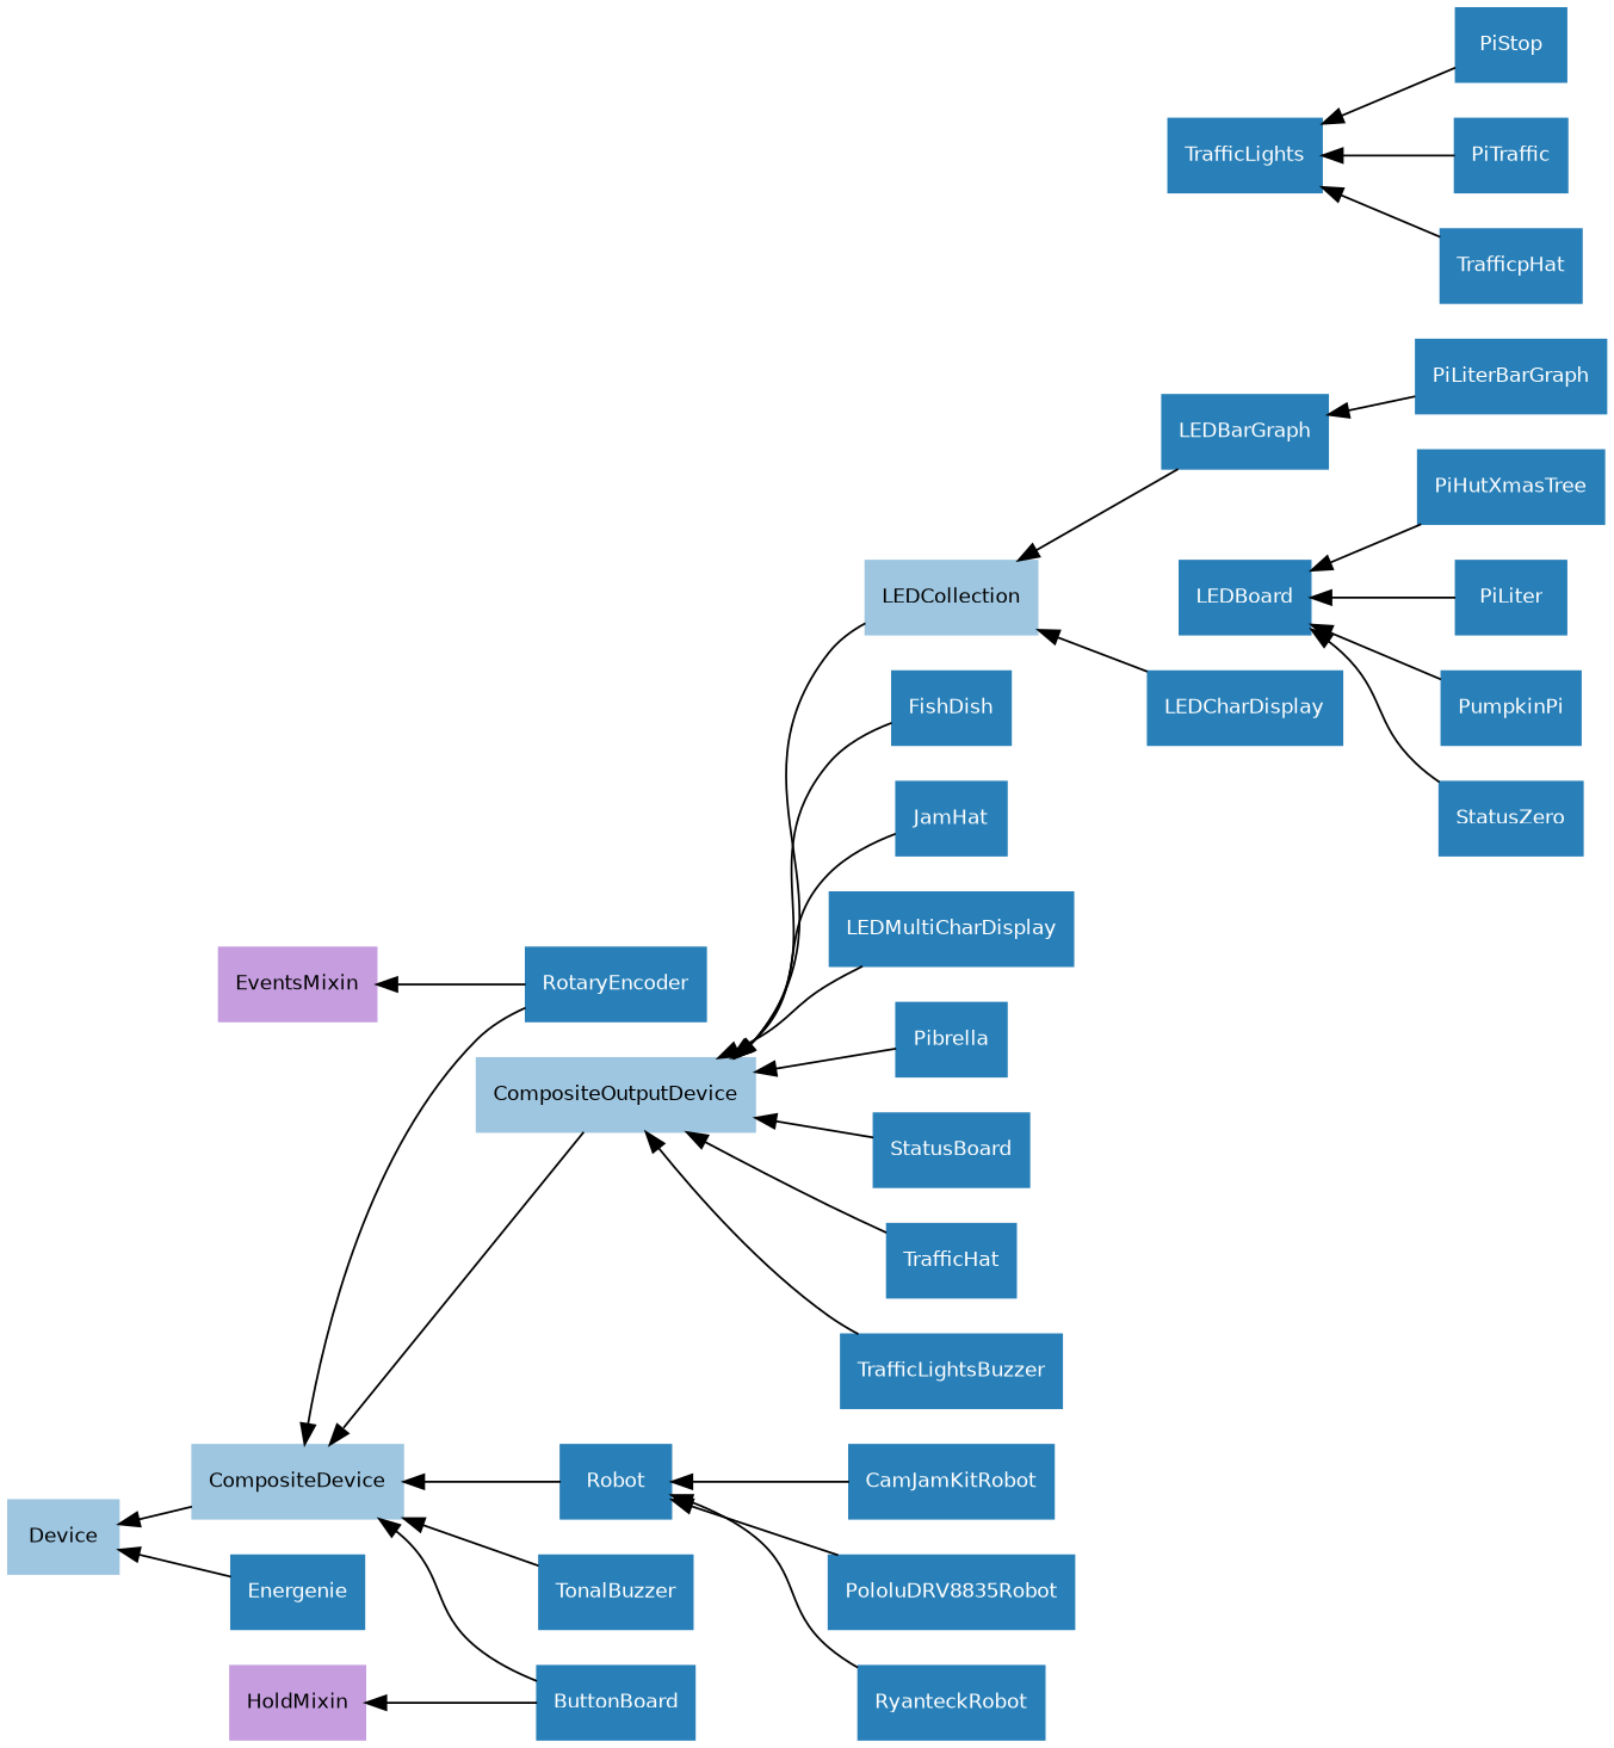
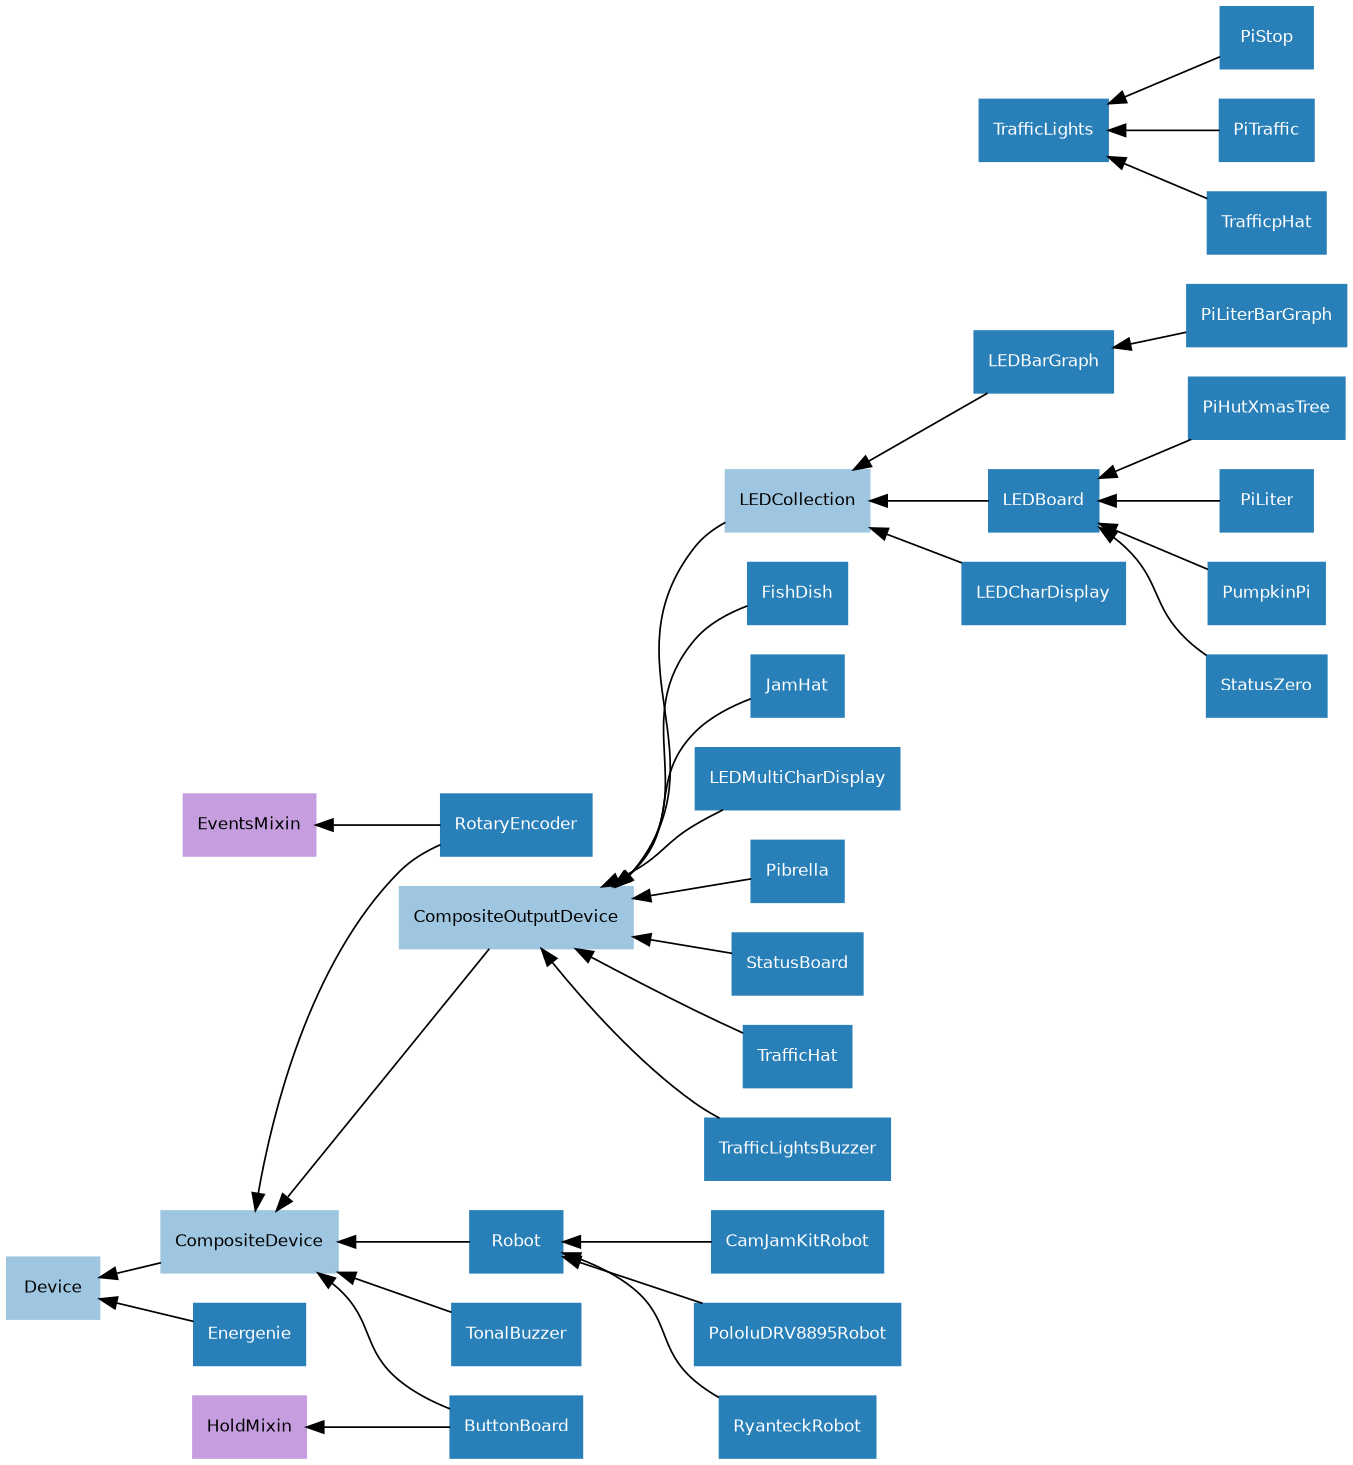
  digraph {
    fontname="DejaVu Sans"
    rankdir=RL
    node [color="#2980b9" fontcolor="#ffffff" fontname="DejaVu Sans" fontsize=10 shape=rect style=filled]
    edge [fontname="DejaVu Sans"]
    EventsMixin [color="#c69ee0" fontcolor="#000000"]
    HoldMixin [color="#c69ee0" fontcolor="#000000"]
    CompositeDevice [color="#9ec6e0" fontcolor="#000000"]
    Device [color="#9ec6e0" fontcolor="#000000"]
    CompositeOutputDevice [color="#9ec6e0" fontcolor="#000000"]
    LEDCollection [color="#9ec6e0" fontcolor="#000000"]
    ButtonBoard
    CamJamKitRobot
    Robot
    Energenie
    FishDish
    JamHat
    LEDBarGraph
    LEDBoard
    LEDCharDisplay
    LEDMultiCharDisplay
    PiHutXmasTree
    PiLiter
    PiLiterBarGraph
    PiStop
    TrafficLights
    PiTraffic
    Pibrella
-   PololuDRV8835Robot
+   PololuDRV8835Robot [label=PololuDRV8895Robot]
    PumpkinPi
    RotaryEncoder
    RyanteckRobot
    StatusBoard
    StatusZero
    TonalBuzzer
    TrafficHat
    TrafficLightsBuzzer
    TrafficpHat
    CompositeDevice -> Device
    CompositeOutputDevice -> CompositeDevice
    LEDCollection -> CompositeOutputDevice
    ButtonBoard -> HoldMixin
    ButtonBoard -> CompositeDevice
    CamJamKitRobot -> Robot
    Robot -> CompositeDevice
    Energenie -> Device
    FishDish -> CompositeOutputDevice
    JamHat -> CompositeOutputDevice
    LEDBarGraph -> LEDCollection
+   LEDBoard -> LEDCollection
    LEDCharDisplay -> LEDCollection
    LEDMultiCharDisplay -> CompositeOutputDevice
    PiHutXmasTree -> LEDBoard
    PiLiter -> LEDBoard
    PiLiterBarGraph -> LEDBarGraph
    PiStop -> TrafficLights
    PiTraffic -> TrafficLights
    Pibrella -> CompositeOutputDevice
    PololuDRV8835Robot -> Robot
    PumpkinPi -> LEDBoard
    RotaryEncoder -> EventsMixin
    RotaryEncoder -> CompositeDevice
    RyanteckRobot -> Robot
    StatusBoard -> CompositeOutputDevice
    StatusZero -> LEDBoard
    TonalBuzzer -> CompositeDevice
    TrafficHat -> CompositeOutputDevice
    TrafficLightsBuzzer -> CompositeOutputDevice
    TrafficpHat -> TrafficLights
  }
